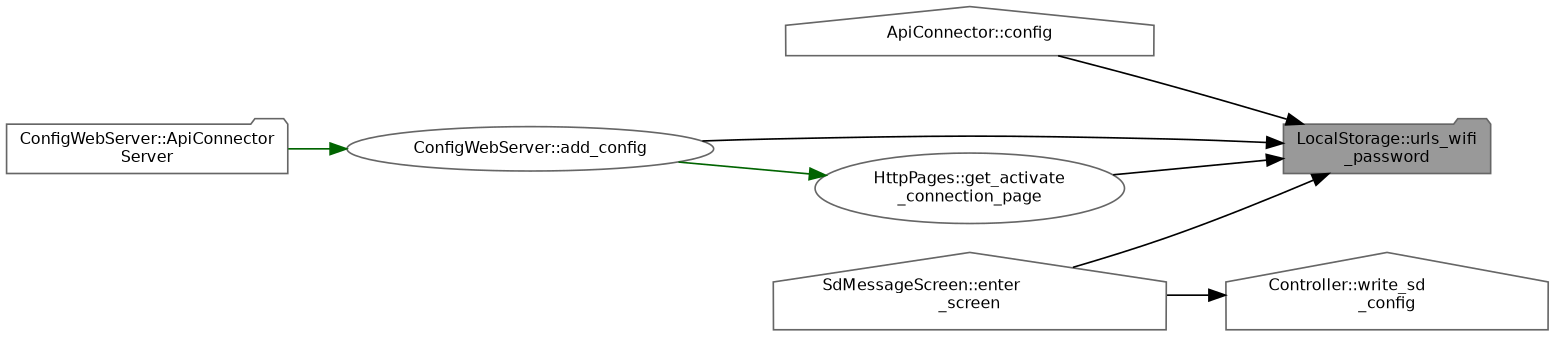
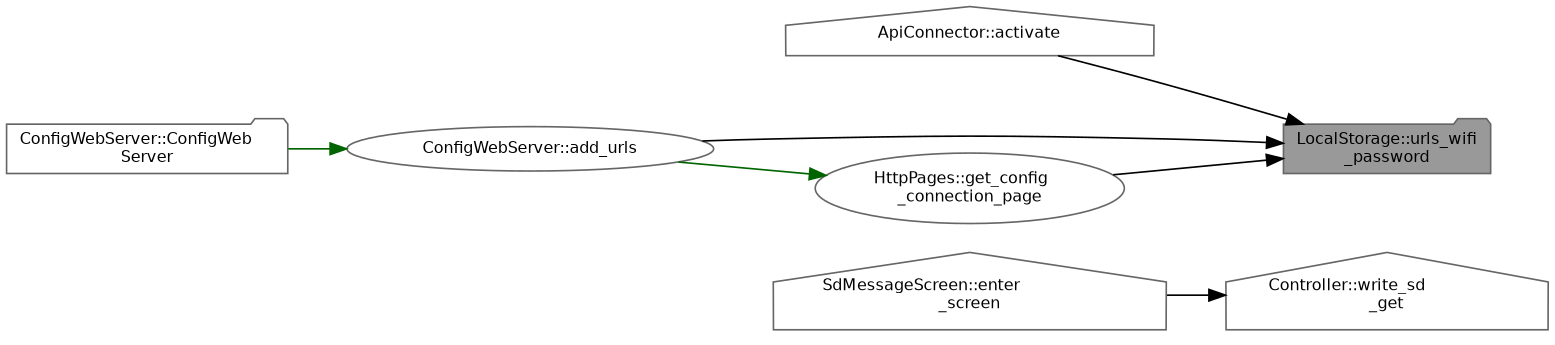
  digraph {
    rankdir=RL
    node [color=grey40 fillcolor=white fontname=Helvetica fontsize=10 shape=house style=filled]
    edge [color=black dir=back fontname=Helvetica fontsize=10 labelfontname=Helvetica labelfontsize=10 style=solid]
    n1 [color=gray40 fillcolor=grey60 fontcolor=black height=0.2 label="LocalStorage::urls_wifi\l_password" shape=folder width=0.4]
-   n2 [height=0.2 label="ApiConnector::config" width=0.4]
-   n3 [height=0.2 label="ConfigWebServer::add_config" shape=ellipse width=0.4]
+   n2 [height=0.2 label="ApiConnector::activate" width=0.4]
+   n3 [height=0.2 label="ConfigWebServer::add_urls" shape=ellipse width=0.4]
    n4 [height=0.2 label="SdMessageScreen::enter\l_screen" width=0.4]
-   n5 [height=0.2 label="HttpPages::get_activate\l_connection_page" shape=ellipse width=0.4]
-   n6 [height=0.2 label="ConfigWebServer::ApiConnector\lServer" shape=folder width=0.4]
-   n7 [height=0.2 label="Controller::write_sd\l_config" width=0.4]
+   n5 [height=0.2 label="HttpPages::get_config\l_connection_page" shape=ellipse width=0.4]
+   n6 [height=0.2 label="ConfigWebServer::ConfigWeb\lServer" shape=folder width=0.4]
+   n7 [height=0.2 label="Controller::write_sd\l_get" width=0.4]
    n1 -> n2
    n1 -> n3
-   n1 -> n4
    n1 -> n5
    n3 -> n6 [color=darkgreen]
    n5 -> n3 [color=darkgreen]
    n7 -> n4
  }
